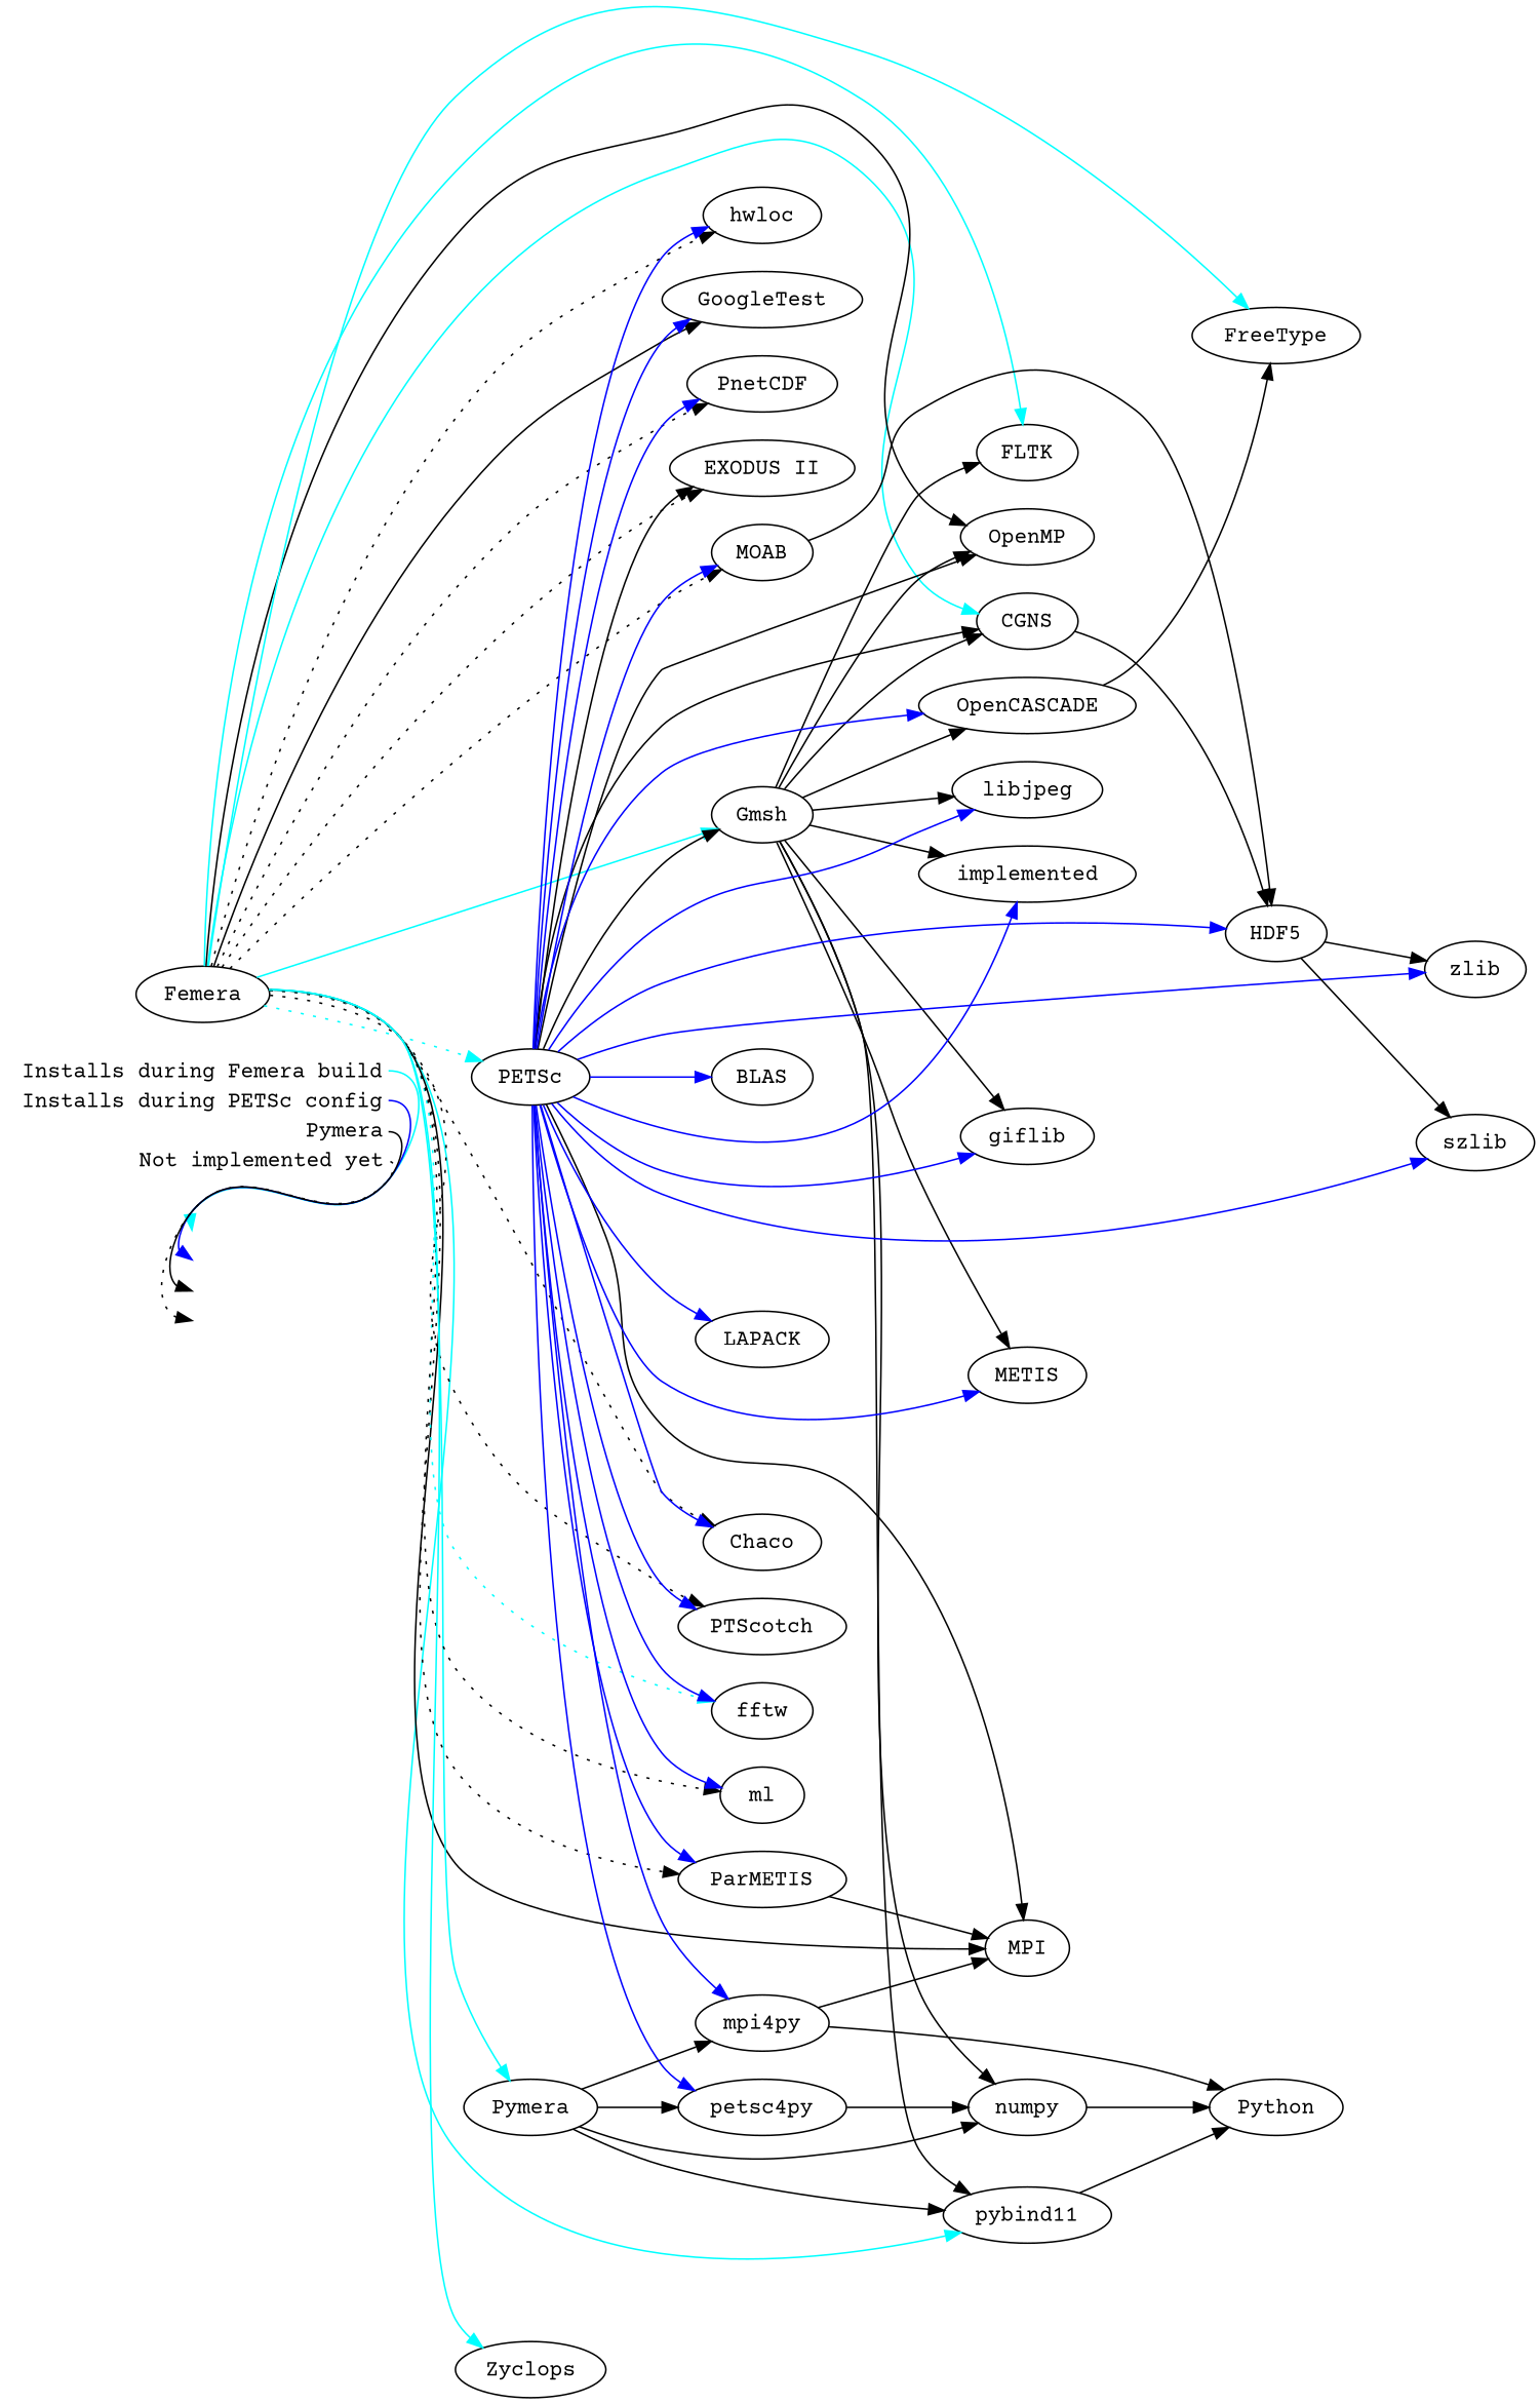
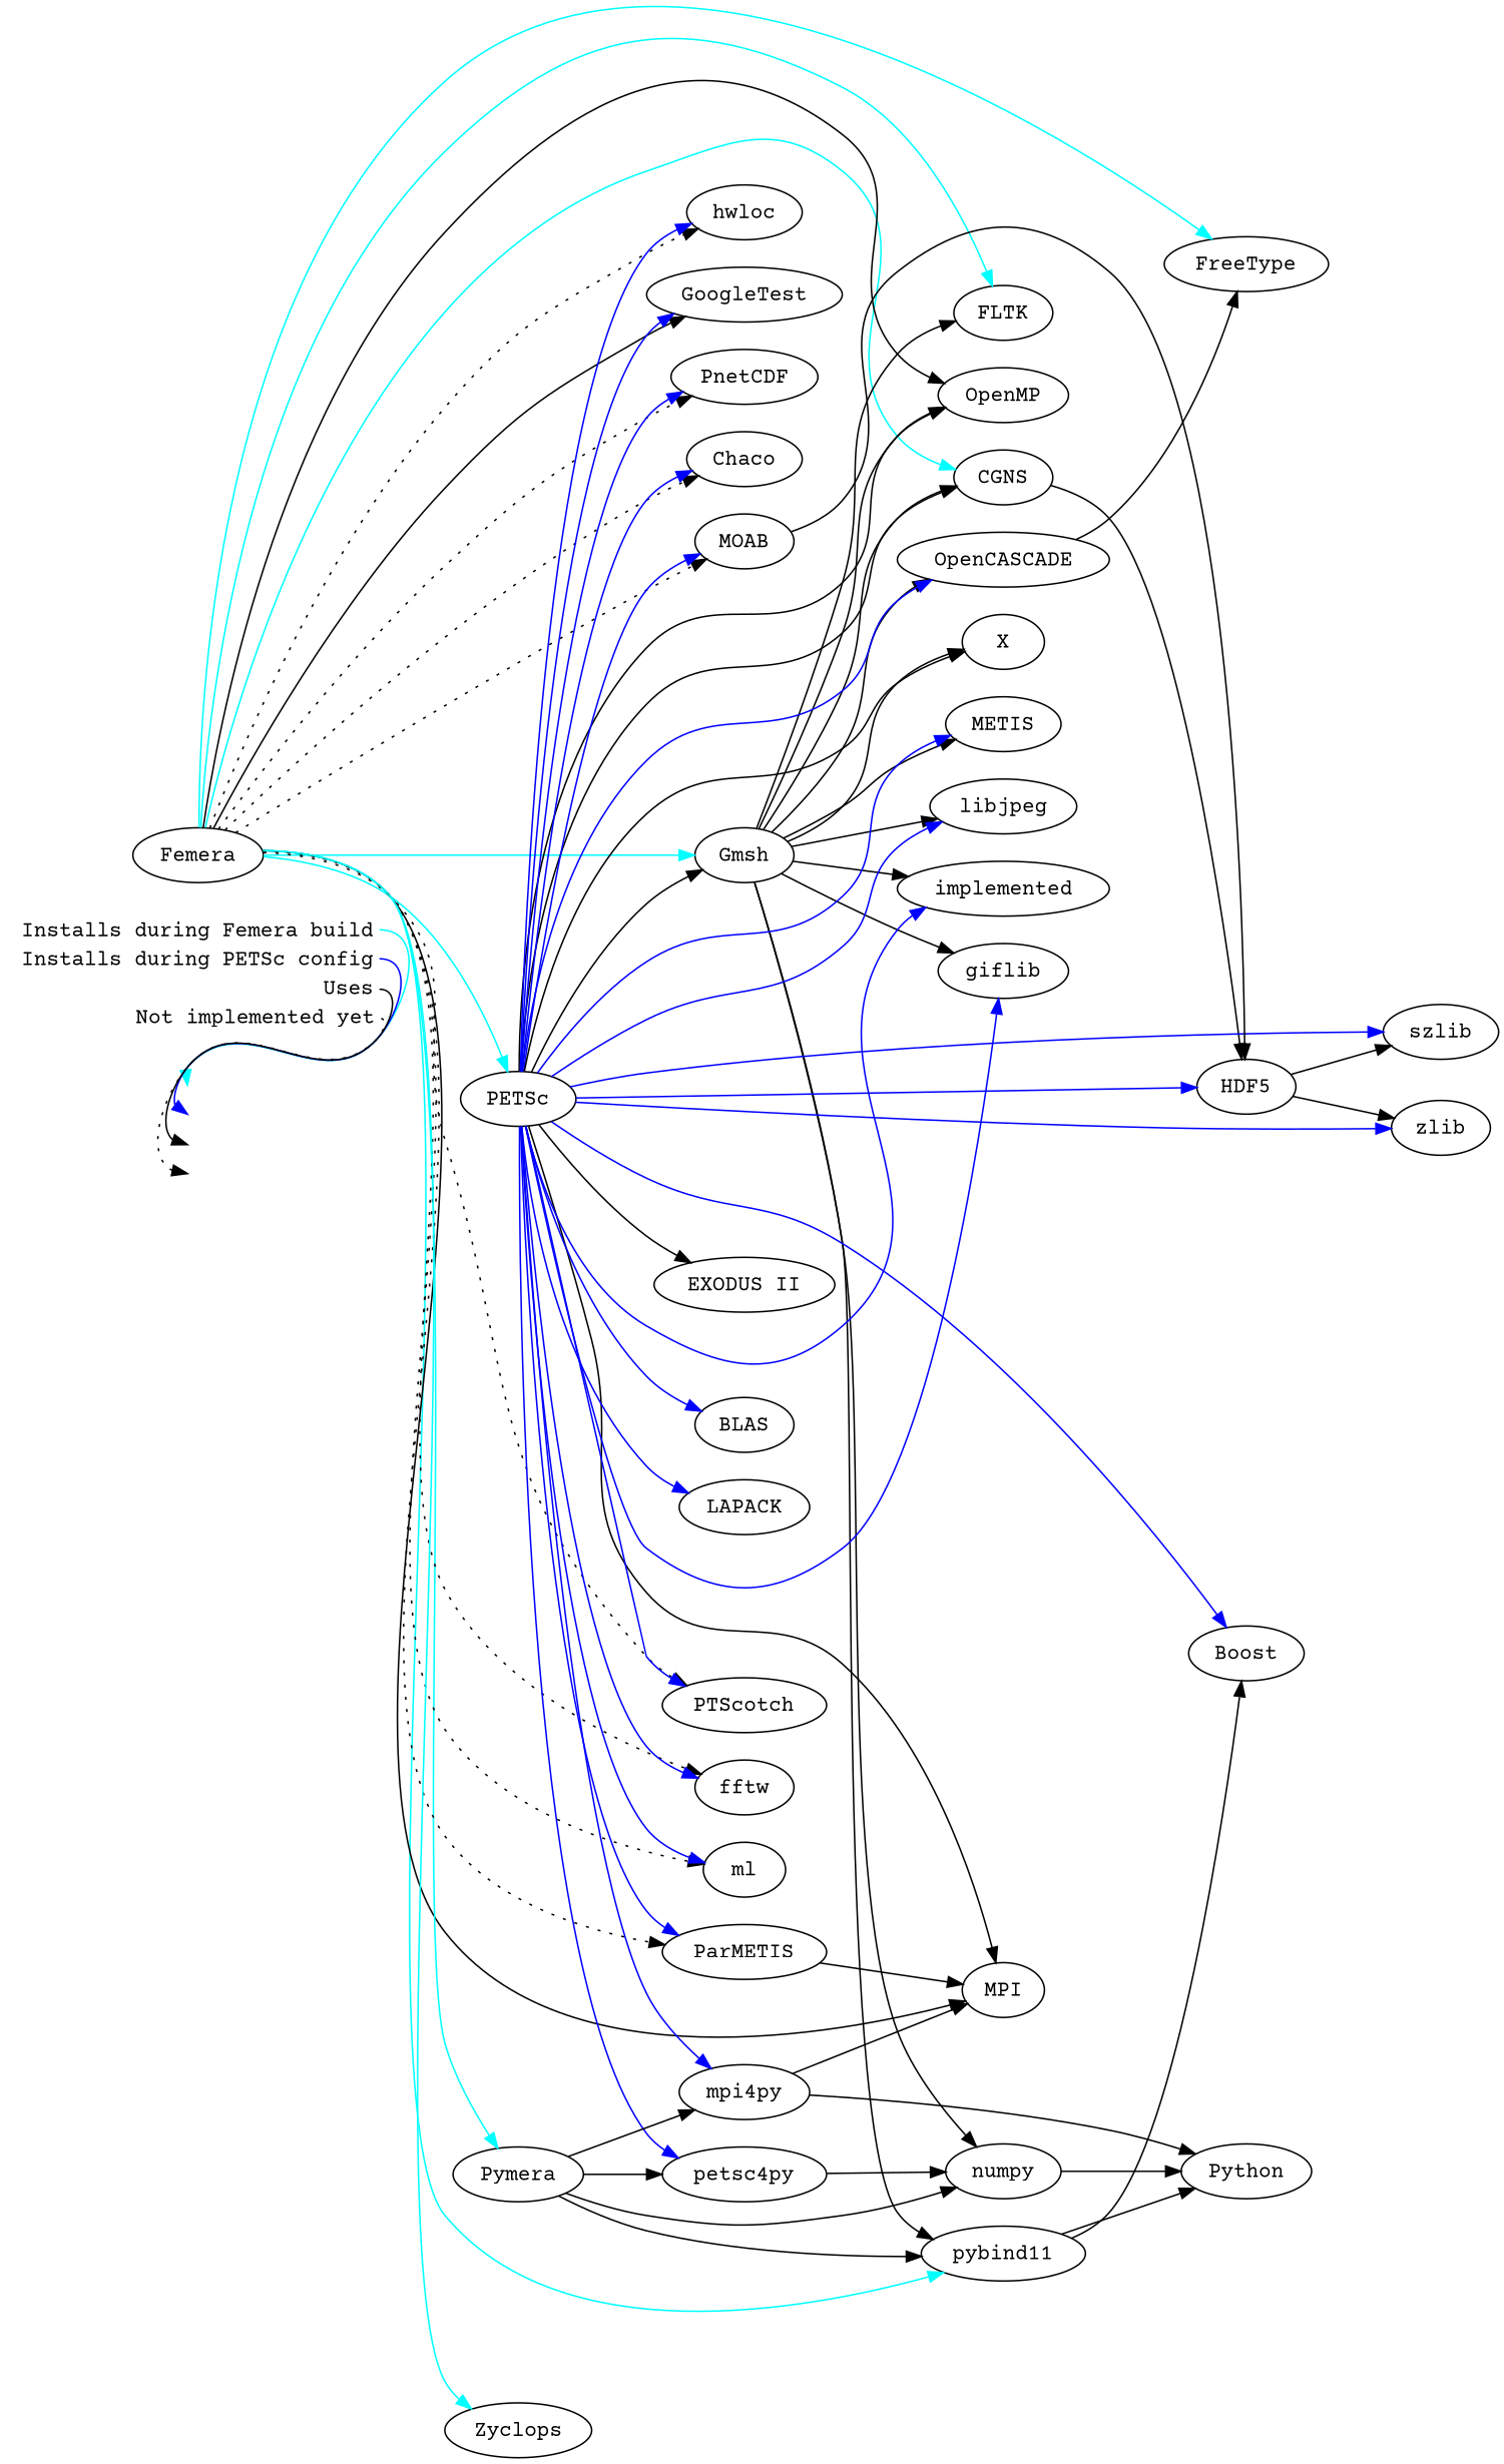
  digraph {
    clusterrank=local
    fontname="Courier Prime"
    fontsize=14
    rankdir=LR
    node [fontname="Courier Prime"]
    edge [fontname="Courier Prime"]
-   n1 [label=<<table border="0" cellpadding="2" cellspacing="0" cellborder="0">  <tr><td align="right" port="i1">Installs during Femera build</td></tr>  <tr><td align="right" port="i2">Installs during PETSc config</td></tr>  <tr><td align="right" port="i3">Pymera</td></tr>  <tr><td align="right" port="i4">Not implemented yet</td></tr>  </table>> shape=plaintext]
+   n1 [label=<<table border="0" cellpadding="2" cellspacing="0" cellborder="0">  <tr><td align="right" port="i1">Installs during Femera build</td></tr>  <tr><td align="right" port="i2">Installs during PETSc config</td></tr>  <tr><td align="right" port="i3">Uses</td></tr>  <tr><td align="right" port="i4">Not implemented yet</td></tr>  </table>> shape=plaintext]
    n2 [label=<<table border="0" cellpadding="2" cellspacing="0" cellborder="0">  <tr><td port="i1">&nbsp;</td></tr>  <tr><td port="i2">&nbsp;</td></tr>  <tr><td port="i3">&nbsp;</td></tr>  <tr><td port="i4">&nbsp;</td></tr>  </table>> shape=plaintext]
    Femera
    CGNS
    Gmsh
    OpenMP
    pybind11
    FLTK
    FreeType
    PETSc
    MPI
    Pymera
    hwloc
    GoogleTest
    MOAB
    PnetCDF
    "EXODUS II"
    Chaco
    PTScotch
    ParMETIS
    fftw
    ml
    Zyclops
    HDF5
    numpy
+   X
    OpenCASCADE
    METIS
    libjpeg
    n30 [label=implemented]
    giflib
    Python
+   Boost
    zlib
    szlib
    BLAS
    LAPACK
    mpi4py
    petsc4py
    subgraph sub_1 {
      subgraph sub_2 {
        rank=same
        n1
        n2
      }
      subgraph sub_3 {
        rank=same
        n1
        n2
      }
      subgraph sub_4 {
        rank=same
        n1
        n2
      }
      subgraph sub_5 {
        rank=same
        n1
        n2
      }
    }
    n1 -> n2 [color=cyan headport="i1:w" tailport="i1:e"]
    n1 -> n2 [color=blue headport="i2:w" tailport="i2:e"]
    n1 -> n2 [headport="i3:w" tailport="i3:e"]
    n1 -> n2 [headport="i4:w" style=dotted tailport="i4:e"]
    Femera -> CGNS [color=cyan]
    Femera -> Gmsh [color=cyan]
    Femera -> OpenMP
    Femera -> pybind11 [color=cyan]
    Femera -> FLTK [color=cyan]
    Femera -> FreeType [color=cyan]
-   Femera -> PETSc [color=cyan style=dotted]
+   Femera -> PETSc [color=cyan]
    Femera -> MPI
    Femera -> Pymera [color=cyan]
    Femera -> hwloc [style=dotted]
    Femera -> GoogleTest
    Femera -> MOAB [style=dotted]
    Femera -> PnetCDF [style=dotted]
-   Femera -> "EXODUS II" [style=dotted]
    Femera -> Chaco [style=dotted]
    Femera -> PTScotch [style=dotted]
    Femera -> ParMETIS [style=dotted]
-   Femera -> fftw [style=dotted color=cyan]
+   Femera -> fftw [style=dotted]
    Femera -> ml [style=dotted]
    Femera -> Zyclops [color=cyan]
    CGNS -> HDF5
    Gmsh -> CGNS
    Gmsh -> OpenMP
    Gmsh -> pybind11
    Gmsh -> FLTK
    Gmsh -> numpy
+   Gmsh -> X
    Gmsh -> OpenCASCADE
    Gmsh -> METIS
    Gmsh -> libjpeg
    Gmsh -> n30
    Gmsh -> giflib
    pybind11 -> Python
+   pybind11 -> Boost
    PETSc -> CGNS
    PETSc -> Gmsh
    PETSc -> OpenMP
    PETSc -> MPI
    PETSc -> hwloc [color=blue]
    PETSc -> GoogleTest [color=blue]
    PETSc -> MOAB [color=blue]
    PETSc -> PnetCDF [color=blue]
    PETSc -> "EXODUS II" [color=black]
    PETSc -> Chaco [color=blue]
    PETSc -> PTScotch [color=blue]
    PETSc -> ParMETIS [color=blue]
    PETSc -> fftw [color=blue]
    PETSc -> ml [color=blue]
    PETSc -> HDF5 [color=blue]
+   PETSc -> X
    PETSc -> OpenCASCADE [color=blue]
    PETSc -> METIS [color=blue]
    PETSc -> libjpeg [color=blue]
    PETSc -> n30 [color=blue]
    PETSc -> giflib [color=blue]
+   PETSc -> Boost [color=blue]
    PETSc -> zlib [color=blue]
    PETSc -> szlib [color=blue]
    PETSc -> BLAS [color=blue]
    PETSc -> LAPACK [color=blue]
    PETSc -> mpi4py [color=blue]
    PETSc -> petsc4py [color=blue]
    Pymera -> pybind11
    Pymera -> numpy
    Pymera -> mpi4py
    Pymera -> petsc4py
    MOAB -> HDF5
    ParMETIS -> MPI
    HDF5 -> zlib
    HDF5 -> szlib
    numpy -> Python
    OpenCASCADE -> FreeType
    mpi4py -> MPI
    mpi4py -> Python
    petsc4py -> numpy
  }
